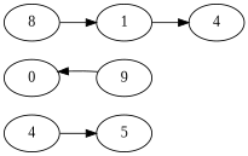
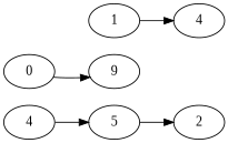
  digraph {
    fontname="Liberation Serif"
    rankdir=LR
    node [fontname="Liberation Serif"]
    edge [fontname="Liberation Serif"]
    n1 [label=4]
    n2 [label=5]
+   n3 [label=2]
    n4 [label=0]
    n5 [label=9]
-   n6 [label=8]
    n7 [label=1]
    n8 [label=4]
    n1 -> n2
-   n5 -> n4
-   n6 -> n7
+   n2 -> n3
+   n4 -> n5
    n7 -> n8
  }
